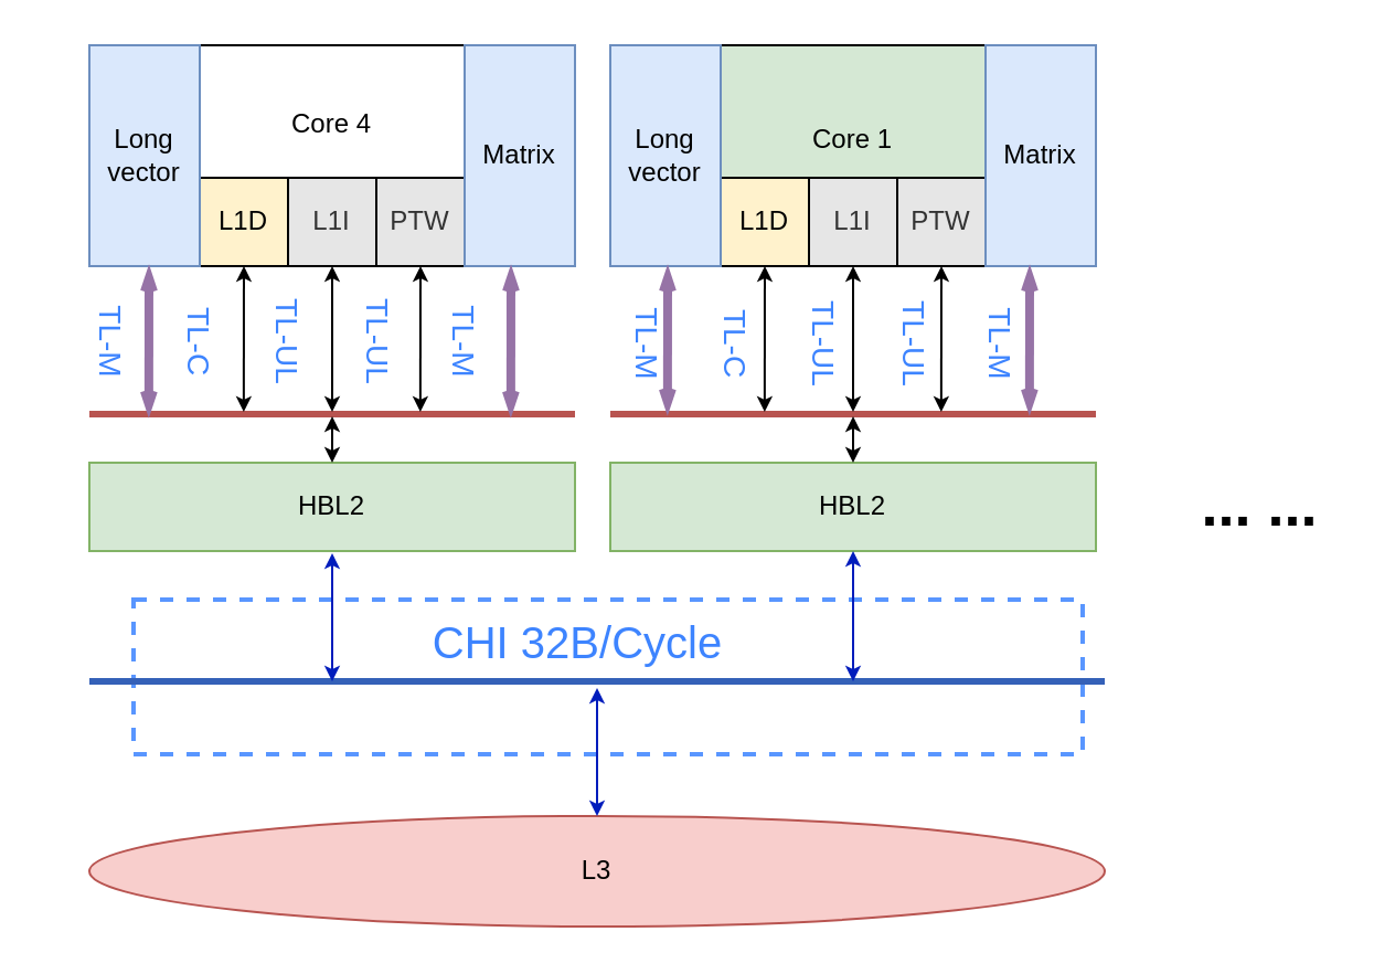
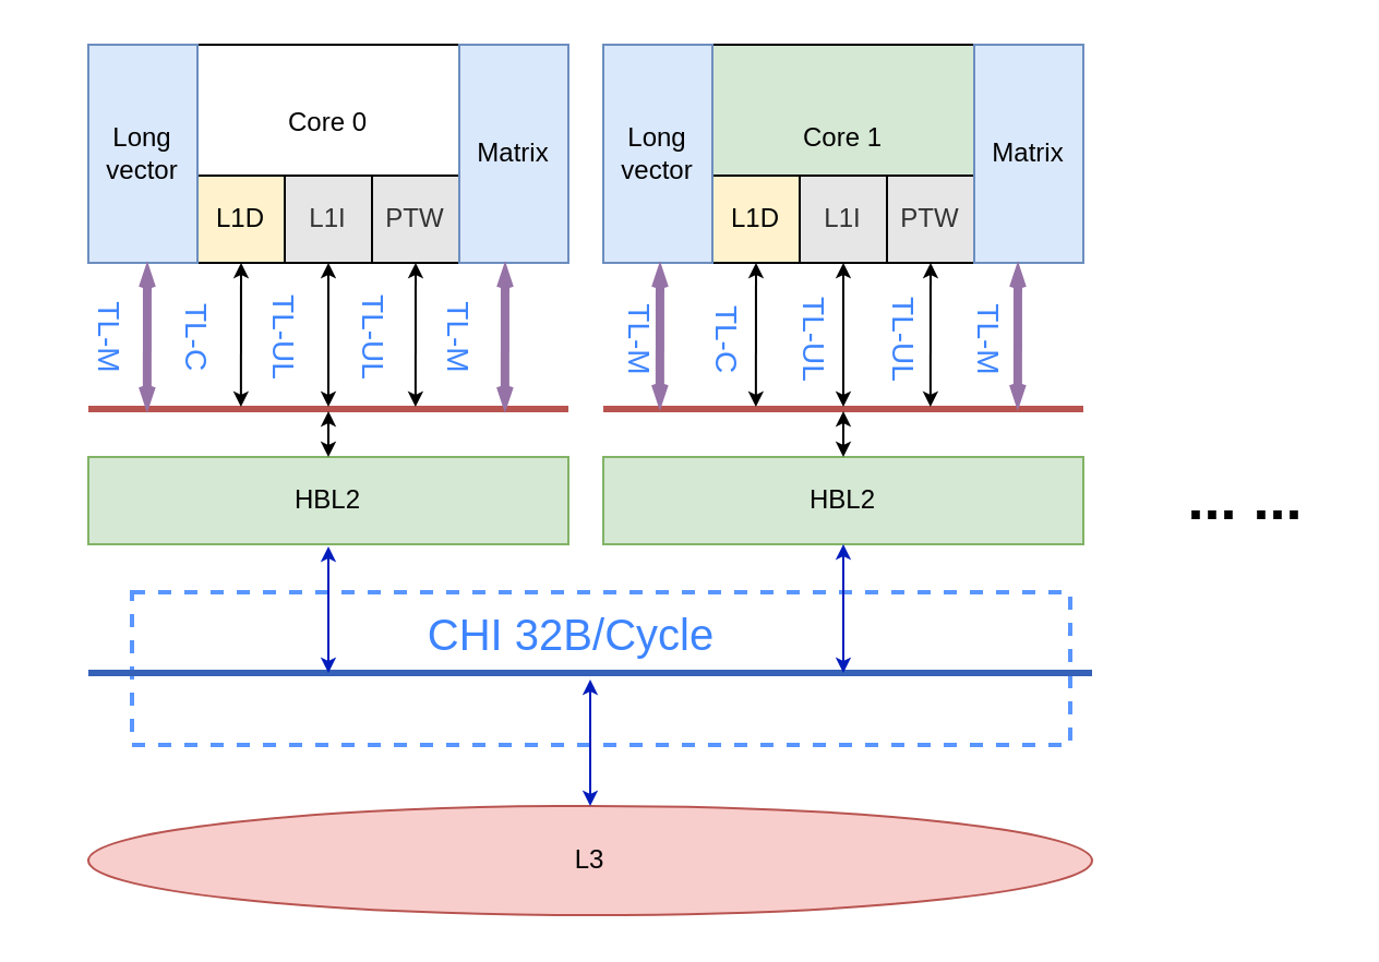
  <mxCell id="0" />
  <mxCell id="1" parent="0" />
  <mxCell id="2" value="&lt;div style=&quot;font-size: 20px;&quot;&gt;&lt;br&gt;&lt;/div&gt;" style="html=1;fontColor=#3D84FF;fontStyle=1;align=center;verticalAlign=middle;spacing=0;labelBorderColor=none;fillColor=none;dashed=1;strokeWidth=2;strokeColor=#5996FF;spacingLeft=4;spacingTop=-3;fontSize=20;" vertex="1" parent="1"><mxGeometry x="60" y="271" width="430" height="70" as="geometry" /></mxCell>
- <mxCell id="3" value="Core 4&lt;br&gt;&lt;br&gt;&lt;br&gt;" style="rounded=0;whiteSpace=wrap;html=1;points=[[0,0,0,0,0],[0,0.25,0,0,0],[0,0.5,0,0,0],[0,0.75,0,0,0],[0,1,0,0,0],[0.25,0,0,0,0],[0.25,1,0,0,0],[0.33,1,0,0,0],[0.5,0,0,0,0],[0.5,1,0,0,0],[0.67,1,0,0,0],[0.75,0,0,0,0],[0.75,1,0,0,0],[1,0,0,0,0],[1,0.25,0,0,0],[1,0.5,0,0,0],[1,0.75,0,0,0],[1,1,0,0,0]];" vertex="1" parent="1"><mxGeometry x="90" y="20" width="120" height="100" as="geometry" /></mxCell>
+ <mxCell id="3" value="Core 0&lt;br&gt;&lt;br&gt;&lt;br&gt;" style="rounded=0;whiteSpace=wrap;html=1;points=[[0,0,0,0,0],[0,0.25,0,0,0],[0,0.5,0,0,0],[0,0.75,0,0,0],[0,1,0,0,0],[0.25,0,0,0,0],[0.25,1,0,0,0],[0.33,1,0,0,0],[0.5,0,0,0,0],[0.5,1,0,0,0],[0.67,1,0,0,0],[0.75,0,0,0,0],[0.75,1,0,0,0],[1,0,0,0,0],[1,0.25,0,0,0],[1,0.5,0,0,0],[1,0.75,0,0,0],[1,1,0,0,0]];" vertex="1" parent="1"><mxGeometry x="90" y="20" width="120" height="100" as="geometry" /></mxCell>
  <mxCell id="4" value="L1D" style="rounded=0;whiteSpace=wrap;html=1;fillColor=#fff2cc;strokeColor=#000000;" vertex="1" parent="1"><mxGeometry x="90" y="80" width="40" height="40" as="geometry" /></mxCell>
  <mxCell id="5" value="PTW" style="rounded=0;whiteSpace=wrap;html=1;fillColor=#E6E6E6;strokeColor=#000000;fontColor=#333333;" vertex="1" parent="1"><mxGeometry x="170" y="80" width="40" height="40" as="geometry" /></mxCell>
  <mxCell id="6" value="HBL2" style="rounded=0;whiteSpace=wrap;html=1;fillColor=#d5e8d4;strokeColor=#82b366;" vertex="1" parent="1"><mxGeometry x="40" y="209" width="220" height="40" as="geometry" /></mxCell>
  <mxCell id="7" value="" style="endArrow=none;html=1;rounded=0;fillColor=#f8cecc;strokeColor=#b85450;strokeWidth=3;" edge="1" parent="1"><mxGeometry width="50" height="50" relative="1" as="geometry"><mxPoint x="40" y="187" as="sourcePoint" /><mxPoint x="260" y="187" as="targetPoint" /></mxGeometry></mxCell>
  <mxCell id="8" value="L3" style="ellipse;whiteSpace=wrap;html=1;fillColor=#f8cecc;strokeColor=#b85450;" vertex="1" parent="1"><mxGeometry x="40" y="369" width="460" height="50" as="geometry" /></mxCell>
  <mxCell id="9" value="" style="endArrow=none;html=1;rounded=0;fillColor=#f8cecc;strokeColor=#3561B8;strokeWidth=3;" edge="1" parent="1"><mxGeometry width="50" height="50" relative="1" as="geometry"><mxPoint x="40" y="308" as="sourcePoint" /><mxPoint x="500" y="308" as="targetPoint" /></mxGeometry></mxCell>
  <mxCell id="10" value="CHI 32B/Cycle" style="edgeLabel;html=1;align=center;verticalAlign=middle;resizable=0;points=[];fontSize=20;fontColor=#3D84FF;" vertex="1" connectable="0" parent="9"><mxGeometry x="0.162" y="-5" relative="1" as="geometry"><mxPoint x="-47" y="-24" as="offset" /></mxGeometry></mxCell>
  <mxCell id="11" value="" style="endArrow=classic;startArrow=classic;html=1;rounded=0;strokeWidth=1;entryX=0.5;entryY=1;entryDx=0;entryDy=0;endSize=4;startSize=4;" edge="1" parent="1" target="13"><mxGeometry width="50" height="50" relative="1" as="geometry"><mxPoint x="150" y="186" as="sourcePoint" /><mxPoint x="179.89" y="165" as="targetPoint" /></mxGeometry></mxCell>
  <mxCell id="12" value="" style="endArrow=classic;startArrow=classic;html=1;rounded=0;strokeWidth=1;endSize=4;startSize=4;exitX=0.5;exitY=0;exitDx=0;exitDy=0;fillColor=#0050ef;strokeColor=#001DBC;" edge="1" parent="1" source="8"><mxGeometry width="50" height="50" relative="1" as="geometry"><mxPoint x="270" y="361" as="sourcePoint" /><mxPoint x="270" y="311" as="targetPoint" /></mxGeometry></mxCell>
  <mxCell id="13" value="L1I" style="rounded=0;whiteSpace=wrap;html=1;fillColor=#E6E6E6;strokeColor=#000000;fontColor=#333333;" vertex="1" parent="1"><mxGeometry x="130" y="80" width="40" height="40" as="geometry" /></mxCell>
  <mxCell id="14" value="" style="endArrow=classic;startArrow=classic;html=1;rounded=0;strokeWidth=1;entryX=0.5;entryY=1;entryDx=0;entryDy=0;endSize=4;startSize=4;" edge="1" parent="1" target="4"><mxGeometry width="50" height="50" relative="1" as="geometry"><mxPoint x="109.93" y="186" as="sourcePoint" /><mxPoint x="109.93" y="165" as="targetPoint" /></mxGeometry></mxCell>
  <mxCell id="15" value="" style="endArrow=classic;startArrow=classic;html=1;rounded=0;strokeWidth=1;entryX=0.5;entryY=1;entryDx=0;entryDy=0;endSize=4;startSize=4;" edge="1" parent="1" target="5"><mxGeometry width="50" height="50" relative="1" as="geometry"><mxPoint x="189.93" y="186" as="sourcePoint" /><mxPoint x="189.93" y="165" as="targetPoint" /></mxGeometry></mxCell>
  <mxCell id="16" value="" style="endArrow=classic;startArrow=classic;html=1;rounded=0;strokeWidth=1;entryX=0.5;entryY=1;entryDx=0;entryDy=0;endSize=4;startSize=4;" edge="1" parent="1"><mxGeometry width="50" height="50" relative="1" as="geometry"><mxPoint x="150" y="209" as="sourcePoint" /><mxPoint x="150" y="188" as="targetPoint" /></mxGeometry></mxCell>
  <mxCell id="17" value="&lt;b style=&quot;font-size: 27px;&quot;&gt;&lt;font style=&quot;font-size: 27px;&quot;&gt;... ...&lt;/font&gt;&lt;/b&gt;" style="text;html=1;align=center;verticalAlign=middle;resizable=0;points=[];autosize=1;strokeColor=none;fillColor=none;strokeWidth=3;fontSize=27;" vertex="1" parent="1"><mxGeometry x="530" y="204" width="80" height="50" as="geometry" /></mxCell>
  <mxCell id="18" value="Matrix" style="rounded=0;whiteSpace=wrap;html=1;fillColor=#dae8fc;strokeColor=#6c8ebf;" vertex="1" parent="1"><mxGeometry x="210" y="20" width="50" height="100" as="geometry" /></mxCell>
  <mxCell id="19" value="Long&lt;br&gt;vector" style="rounded=0;whiteSpace=wrap;html=1;fillColor=#dae8fc;strokeColor=#6c8ebf;" vertex="1" parent="1"><mxGeometry x="40" y="20" width="50" height="100" as="geometry" /></mxCell>
  <mxCell id="20" value="Core 1&lt;br&gt;&lt;div&gt;&lt;br/&gt;&lt;/div&gt;" style="rounded=0;whiteSpace=wrap;html=1;points=[[0,0,0,0,0],[0,0.25,0,0,0],[0,0.5,0,0,0],[0,0.75,0,0,0],[0,1,0,0,0],[0.25,0,0,0,0],[0.25,1,0,0,0],[0.33,1,0,0,0],[0.5,0,0,0,0],[0.5,1,0,0,0],[0.67,1,0,0,0],[0.75,0,0,0,0],[0.75,1,0,0,0],[1,0,0,0,0],[1,0.25,0,0,0],[1,0.5,0,0,0],[1,0.75,0,0,0],[1,1,0,0,0]];fillColor=#d5e8d4;" vertex="1" parent="1"><mxGeometry x="326" y="20" width="120" height="100" as="geometry" /></mxCell>
  <mxCell id="21" value="L1D" style="rounded=0;whiteSpace=wrap;html=1;fillColor=#fff2cc;strokeColor=#000000;" vertex="1" parent="1"><mxGeometry x="326" y="80" width="40" height="40" as="geometry" /></mxCell>
  <mxCell id="22" value="PTW" style="rounded=0;whiteSpace=wrap;html=1;fillColor=#E6E6E6;strokeColor=#000000;fontColor=#333333;" vertex="1" parent="1"><mxGeometry x="406" y="80" width="40" height="40" as="geometry" /></mxCell>
  <mxCell id="23" value="HBL2" style="rounded=0;whiteSpace=wrap;html=1;fillColor=#d5e8d4;strokeColor=#82b366;" vertex="1" parent="1"><mxGeometry x="276" y="209" width="220" height="40" as="geometry" /></mxCell>
  <mxCell id="24" value="" style="endArrow=none;html=1;rounded=0;fillColor=#f8cecc;strokeColor=#b85450;strokeWidth=3;" edge="1" parent="1"><mxGeometry width="50" height="50" relative="1" as="geometry"><mxPoint x="276" y="187" as="sourcePoint" /><mxPoint x="496" y="187" as="targetPoint" /></mxGeometry></mxCell>
  <mxCell id="25" value="" style="endArrow=classic;startArrow=classic;html=1;rounded=0;strokeWidth=1;entryX=0.5;entryY=1;entryDx=0;entryDy=0;endSize=4;startSize=4;" edge="1" parent="1" target="27"><mxGeometry width="50" height="50" relative="1" as="geometry"><mxPoint x="386" y="186" as="sourcePoint" /><mxPoint x="415.89" y="165" as="targetPoint" /></mxGeometry></mxCell>
  <mxCell id="26" value="" style="endArrow=classic;startArrow=classic;html=1;rounded=0;strokeWidth=1;endSize=4;startSize=4;fillColor=#0050ef;strokeColor=#001DBC;" edge="1" parent="1" target="23"><mxGeometry width="50" height="50" relative="1" as="geometry"><mxPoint x="386" y="308" as="sourcePoint" /><mxPoint x="386" y="251" as="targetPoint" /></mxGeometry></mxCell>
  <mxCell id="27" value="L1I" style="rounded=0;whiteSpace=wrap;html=1;fillColor=#E6E6E6;strokeColor=#000000;fontColor=#333333;" vertex="1" parent="1"><mxGeometry x="366" y="80" width="40" height="40" as="geometry" /></mxCell>
  <mxCell id="28" value="" style="endArrow=classic;startArrow=classic;html=1;rounded=0;strokeWidth=1;entryX=0.5;entryY=1;entryDx=0;entryDy=0;endSize=4;startSize=4;" edge="1" parent="1" target="21"><mxGeometry width="50" height="50" relative="1" as="geometry"><mxPoint x="345.93" y="186" as="sourcePoint" /><mxPoint x="345.93" y="165" as="targetPoint" /></mxGeometry></mxCell>
  <mxCell id="29" value="" style="endArrow=classic;startArrow=classic;html=1;rounded=0;strokeWidth=1;entryX=0.5;entryY=1;entryDx=0;entryDy=0;endSize=4;startSize=4;" edge="1" parent="1" target="22"><mxGeometry width="50" height="50" relative="1" as="geometry"><mxPoint x="425.93" y="186" as="sourcePoint" /><mxPoint x="425.93" y="165" as="targetPoint" /></mxGeometry></mxCell>
  <mxCell id="30" value="" style="endArrow=classic;startArrow=classic;html=1;rounded=0;strokeWidth=1;entryX=0.5;entryY=1;entryDx=0;entryDy=0;endSize=4;startSize=4;" edge="1" parent="1"><mxGeometry width="50" height="50" relative="1" as="geometry"><mxPoint x="386" y="209" as="sourcePoint" /><mxPoint x="386" y="188" as="targetPoint" /></mxGeometry></mxCell>
  <mxCell id="31" value="Matrix" style="rounded=0;whiteSpace=wrap;html=1;fillColor=#dae8fc;strokeColor=#6c8ebf;" vertex="1" parent="1"><mxGeometry x="446" y="20" width="50" height="100" as="geometry" /></mxCell>
  <mxCell id="32" value="Long&lt;br&gt;vector" style="rounded=0;whiteSpace=wrap;html=1;fillColor=#dae8fc;strokeColor=#6c8ebf;" vertex="1" parent="1"><mxGeometry x="276" y="20" width="50" height="100" as="geometry" /></mxCell>
  <mxCell id="33" value="" style="endArrow=openThin;startArrow=openThin;html=1;rounded=0;strokeWidth=4;endSize=2;startSize=2;fillColor=#e1d5e7;strokeColor=#9673a6;startFill=0;endFill=0;" edge="1" parent="1"><mxGeometry width="50" height="50" relative="1" as="geometry"><mxPoint x="465.93" y="186" as="sourcePoint" /><mxPoint x="466" y="121" as="targetPoint" /></mxGeometry></mxCell>
  <mxCell id="34" value="" style="endArrow=openThin;startArrow=openThin;html=1;rounded=0;strokeWidth=4;endSize=2;startSize=2;fillColor=#e1d5e7;strokeColor=#9673a6;startFill=0;endFill=0;" edge="1" parent="1"><mxGeometry width="50" height="50" relative="1" as="geometry"><mxPoint x="301.93" y="186" as="sourcePoint" /><mxPoint x="302" y="121" as="targetPoint" /></mxGeometry></mxCell>
  <mxCell id="35" value="" style="endArrow=openThin;startArrow=openThin;html=1;rounded=0;strokeWidth=4;endSize=2;startSize=2;fillColor=#e1d5e7;strokeColor=#9673a6;startFill=0;endFill=0;" edge="1" parent="1"><mxGeometry width="50" height="50" relative="1" as="geometry"><mxPoint x="230.93" y="187" as="sourcePoint" /><mxPoint x="231" y="121" as="targetPoint" /></mxGeometry></mxCell>
  <mxCell id="36" value="" style="endArrow=openThin;startArrow=openThin;html=1;rounded=0;strokeWidth=4;endSize=2;startSize=2;fillColor=#e1d5e7;strokeColor=#9673a6;startFill=0;endFill=0;" edge="1" parent="1"><mxGeometry width="50" height="50" relative="1" as="geometry"><mxPoint x="66.93" y="187" as="sourcePoint" /><mxPoint x="67" y="121" as="targetPoint" /></mxGeometry></mxCell>
  <mxCell id="37" value="" style="endArrow=classic;startArrow=classic;html=1;rounded=0;strokeWidth=1;endSize=4;startSize=4;exitX=0.5;exitY=0;exitDx=0;exitDy=0;fillColor=#0050ef;strokeColor=#001DBC;" edge="1" parent="1"><mxGeometry width="50" height="50" relative="1" as="geometry"><mxPoint x="150" y="308" as="sourcePoint" /><mxPoint x="150" y="250" as="targetPoint" /></mxGeometry></mxCell>
  <mxCell id="38" value="TL-M" style="text;html=1;align=center;verticalAlign=middle;resizable=0;points=[];autosize=1;strokeColor=none;fillColor=none;fontSize=14;fontColor=#3D84FF;rotation=90;" vertex="1" parent="1"><mxGeometry x="20" y="139" width="60" height="30" as="geometry" /></mxCell>
  <mxCell id="39" value="TL-C" style="text;html=1;align=center;verticalAlign=middle;resizable=0;points=[];autosize=1;strokeColor=none;fillColor=none;fontSize=14;fontColor=#3D84FF;rotation=90;" vertex="1" parent="1"><mxGeometry x="65" y="139" width="50" height="30" as="geometry" /></mxCell>
  <mxCell id="40" value="TL-UL" style="text;html=1;align=center;verticalAlign=middle;resizable=0;points=[];autosize=1;strokeColor=none;fillColor=none;fontSize=14;fontColor=#3D84FF;rotation=90;" vertex="1" parent="1"><mxGeometry x="100" y="139" width="60" height="30" as="geometry" /></mxCell>
  <mxCell id="41" value="TL-UL" style="text;html=1;align=center;verticalAlign=middle;resizable=0;points=[];autosize=1;strokeColor=none;fillColor=none;fontSize=14;fontColor=#3D84FF;rotation=90;" vertex="1" parent="1"><mxGeometry x="141" y="139" width="60" height="30" as="geometry" /></mxCell>
  <mxCell id="42" value="TL-M" style="text;html=1;align=center;verticalAlign=middle;resizable=0;points=[];autosize=1;strokeColor=none;fillColor=none;fontSize=14;fontColor=#3D84FF;rotation=90;" vertex="1" parent="1"><mxGeometry x="180" y="139" width="60" height="30" as="geometry" /></mxCell>
  <mxCell id="43" value="TL-M" style="text;html=1;align=center;verticalAlign=middle;resizable=0;points=[];autosize=1;strokeColor=none;fillColor=none;fontSize=14;fontColor=#3D84FF;rotation=90;" vertex="1" parent="1"><mxGeometry x="263" y="140" width="60" height="30" as="geometry" /></mxCell>
  <mxCell id="44" value="TL-C" style="text;html=1;align=center;verticalAlign=middle;resizable=0;points=[];autosize=1;strokeColor=none;fillColor=none;fontSize=14;fontColor=#3D84FF;rotation=90;" vertex="1" parent="1"><mxGeometry x="308" y="140" width="50" height="30" as="geometry" /></mxCell>
  <mxCell id="45" value="TL-UL" style="text;html=1;align=center;verticalAlign=middle;resizable=0;points=[];autosize=1;strokeColor=none;fillColor=none;fontSize=14;fontColor=#3D84FF;rotation=90;" vertex="1" parent="1"><mxGeometry x="343" y="140" width="60" height="30" as="geometry" /></mxCell>
  <mxCell id="46" value="TL-UL" style="text;html=1;align=center;verticalAlign=middle;resizable=0;points=[];autosize=1;strokeColor=none;fillColor=none;fontSize=14;fontColor=#3D84FF;rotation=90;" vertex="1" parent="1"><mxGeometry x="384" y="140" width="60" height="30" as="geometry" /></mxCell>
  <mxCell id="47" value="TL-M" style="text;html=1;align=center;verticalAlign=middle;resizable=0;points=[];autosize=1;strokeColor=none;fillColor=none;fontSize=14;fontColor=#3D84FF;rotation=90;" vertex="1" parent="1"><mxGeometry x="423" y="140" width="60" height="30" as="geometry" /></mxCell>
